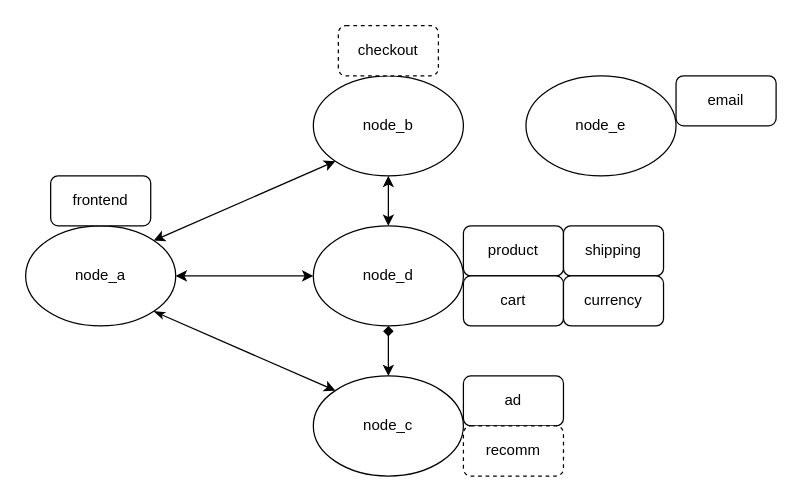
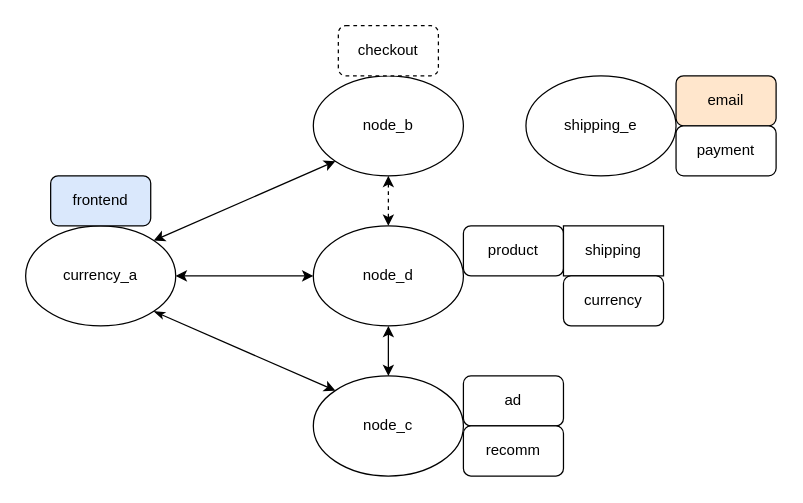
  <mxCell id="0" />
  <mxCell id="1" parent="0" />
  <mxCell id="2" style="edgeStyle=orthogonalEdgeStyle;rounded=0;orthogonalLoop=1;jettySize=auto;html=1;startArrow=classic;startFill=1;" edge="1" parent="1" source="3" target="14"><mxGeometry relative="1" as="geometry" /></mxCell>
- <mxCell id="3" value="node_a" style="ellipse;whiteSpace=wrap;html=1;" vertex="1" parent="1"><mxGeometry x="20" y="180" width="120" height="80" as="geometry" /></mxCell>
- <mxCell id="4" style="edgeStyle=orthogonalEdgeStyle;rounded=0;orthogonalLoop=1;jettySize=auto;html=1;startArrow=classic;startFill=1;" edge="1" parent="1" source="5" target="14"><mxGeometry relative="1" as="geometry" /></mxCell>
+ <mxCell id="3" value="currency_a" style="ellipse;whiteSpace=wrap;html=1;" vertex="1" parent="1"><mxGeometry x="20" y="180" width="120" height="80" as="geometry" /></mxCell>
+ <mxCell id="4" style="edgeStyle=orthogonalEdgeStyle;rounded=0;orthogonalLoop=1;jettySize=auto;html=1;startArrow=classic;startFill=1;dashed=1;" edge="1" parent="1" source="5" target="14"><mxGeometry relative="1" as="geometry" /></mxCell>
  <mxCell id="5" value="node_b" style="ellipse;whiteSpace=wrap;html=1;" vertex="1" parent="1"><mxGeometry x="250" y="60" width="120" height="80" as="geometry" /></mxCell>
- <mxCell id="6" style="edgeStyle=orthogonalEdgeStyle;rounded=0;orthogonalLoop=1;jettySize=auto;html=1;startArrow=classic;startFill=1;endArrow=diamond;" edge="1" parent="1" source="7" target="14"><mxGeometry relative="1" as="geometry" /></mxCell>
+ <mxCell id="6" style="edgeStyle=orthogonalEdgeStyle;rounded=0;orthogonalLoop=1;jettySize=auto;html=1;startArrow=classic;startFill=1;" edge="1" parent="1" source="7" target="14"><mxGeometry relative="1" as="geometry" /></mxCell>
  <mxCell id="7" value="node_c" style="ellipse;whiteSpace=wrap;html=1;" vertex="1" parent="1"><mxGeometry x="250" y="300" width="120" height="80" as="geometry" /></mxCell>
  <mxCell id="8" value="" style="endArrow=classic;html=1;rounded=0;entryX=0;entryY=1;entryDx=0;entryDy=0;exitX=1;exitY=0;exitDx=0;exitDy=0;startArrow=classic;startFill=1;" edge="1" parent="1" source="3" target="5"><mxGeometry width="50" height="50" relative="1" as="geometry"><mxPoint x="140" y="220" as="sourcePoint" /><mxPoint x="190" y="170" as="targetPoint" /></mxGeometry></mxCell>
  <mxCell id="9" value="" style="endArrow=classic;html=1;rounded=0;exitX=1;exitY=1;exitDx=0;exitDy=0;entryX=0;entryY=0;entryDx=0;entryDy=0;startArrow=classicThin;startFill=1;" edge="1" parent="1" source="3" target="7"><mxGeometry width="50" height="50" relative="1" as="geometry"><mxPoint x="220" y="260" as="sourcePoint" /><mxPoint x="270" y="210" as="targetPoint" /></mxGeometry></mxCell>
  <mxCell id="10" value="checkout" style="rounded=1;whiteSpace=wrap;html=1;dashed=1;" vertex="1" parent="1"><mxGeometry x="270" y="20" width="80" height="40" as="geometry" /></mxCell>
- <mxCell id="11" value="frontend" style="rounded=1;whiteSpace=wrap;html=1;" vertex="1" parent="1"><mxGeometry x="40" y="140" width="80" height="40" as="geometry" /></mxCell>
+ <mxCell id="11" value="frontend" style="rounded=1;whiteSpace=wrap;html=1;fillColor=#dae8fc;" vertex="1" parent="1"><mxGeometry x="40" y="140" width="80" height="40" as="geometry" /></mxCell>
  <mxCell id="12" value="ad" style="rounded=1;whiteSpace=wrap;html=1;" vertex="1" parent="1"><mxGeometry x="370" y="300" width="80" height="40" as="geometry" /></mxCell>
- <mxCell id="13" value="recomm" style="rounded=1;whiteSpace=wrap;html=1;dashed=1;" vertex="1" parent="1"><mxGeometry x="370" y="340" width="80" height="40" as="geometry" /></mxCell>
+ <mxCell id="13" value="recomm" style="rounded=1;whiteSpace=wrap;html=1;" vertex="1" parent="1"><mxGeometry x="370" y="340" width="80" height="40" as="geometry" /></mxCell>
  <mxCell id="14" value="node_d" style="ellipse;whiteSpace=wrap;html=1;" vertex="1" parent="1"><mxGeometry x="250" y="180" width="120" height="80" as="geometry" /></mxCell>
  <mxCell id="15" value="product" style="rounded=1;whiteSpace=wrap;html=1;" vertex="1" parent="1"><mxGeometry x="370" y="180" width="80" height="40" as="geometry" /></mxCell>
- <mxCell id="16" value="cart" style="rounded=1;whiteSpace=wrap;html=1;" vertex="1" parent="1"><mxGeometry x="370" y="220" width="80" height="40" as="geometry" /></mxCell>
- <mxCell id="17" value="shipping" style="rounded=1;whiteSpace=wrap;html=1;" vertex="1" parent="1"><mxGeometry x="450" y="180" width="80" height="40" as="geometry" /></mxCell>
- <mxCell id="18" value="email" style="rounded=1;whiteSpace=wrap;html=1;" vertex="1" parent="1"><mxGeometry x="540" y="60" width="80" height="40" as="geometry" /></mxCell>
- <mxCell id="20" value="node_e" style="ellipse;whiteSpace=wrap;html=1;" vertex="1" parent="1"><mxGeometry x="420" y="60" width="120" height="80" as="geometry" /></mxCell>
+ <mxCell id="17" value="shipping" style="whiteSpace=wrap;html=1;rounded=0;" vertex="1" parent="1"><mxGeometry x="450" y="180" width="80" height="40" as="geometry" /></mxCell>
+ <mxCell id="18" value="email" style="rounded=1;whiteSpace=wrap;html=1;fillColor=#ffe6cc;" vertex="1" parent="1"><mxGeometry x="540" y="60" width="80" height="40" as="geometry" /></mxCell>
+ <mxCell id="19" value="payment" style="rounded=1;whiteSpace=wrap;html=1;" vertex="1" parent="1"><mxGeometry x="540" y="100" width="80" height="40" as="geometry" /></mxCell>
+ <mxCell id="20" value="shipping_e" style="ellipse;whiteSpace=wrap;html=1;" vertex="1" parent="1"><mxGeometry x="420" y="60" width="120" height="80" as="geometry" /></mxCell>
  <mxCell id="21" value="currency" style="rounded=1;whiteSpace=wrap;html=1;" vertex="1" parent="1"><mxGeometry x="450" y="220" width="80" height="40" as="geometry" /></mxCell>
